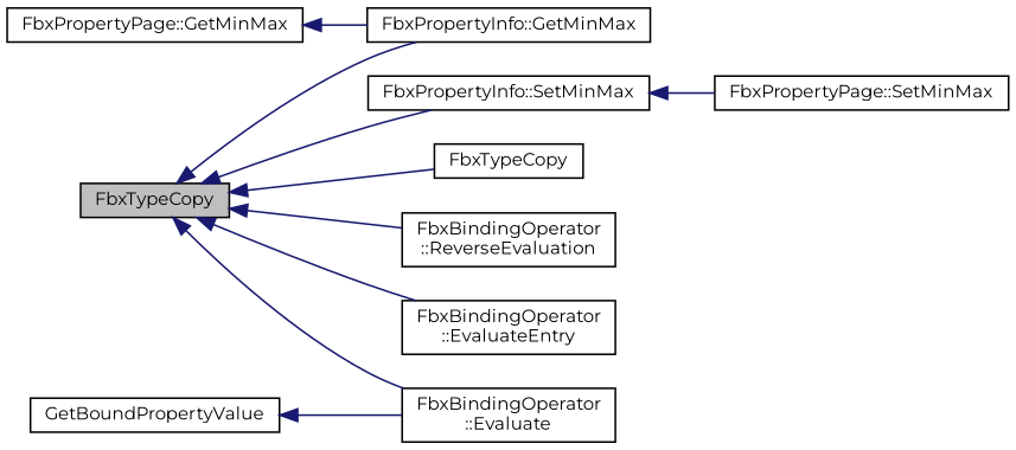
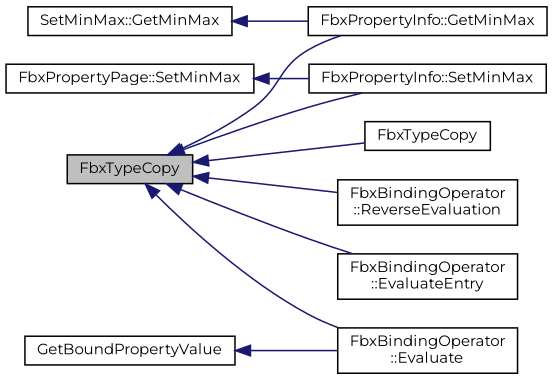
  digraph {
    fontname=Montserrat
    rankdir=LR
    node [color=black fillcolor=white fontname=Montserrat fontsize=10 shape=record style=filled]
    edge [color=midnightblue dir=back fontname=Montserrat fontsize=10 labelfontname=Helvetica labelfontsize=10 style=solid]
    n1 [fillcolor=grey75 fontcolor=black height=0.2 label=FbxTypeCopy width=0.4]
    n2 [height=0.2 label="FbxPropertyInfo::GetMinMax" width=0.4]
    n3 [height=0.2 label="FbxPropertyInfo::SetMinMax" width=0.4]
    n4 [height=0.2 label=FbxTypeCopy width=0.4]
    n5 [height=0.2 label="FbxBindingOperator\l::Evaluate" width=0.4]
    n6 [height=0.2 label="FbxBindingOperator\l::ReverseEvaluation" width=0.4]
    n7 [height=0.2 label="FbxBindingOperator\l::EvaluateEntry" width=0.4]
    n8 [height=0.2 label="FbxPropertyPage::SetMinMax" width=0.4]
-   n9 [height=0.2 label="FbxPropertyPage::GetMinMax" width=0.4]
+   n9 [height=0.2 label="SetMinMax::GetMinMax" width=0.4]
    n10 [height=0.2 label=GetBoundPropertyValue width=0.4]
    n1 -> n2
    n1 -> n3
    n1 -> n4
    n1 -> n5
    n1 -> n6
    n1 -> n7
-   n3 -> n8
+   n8 -> n3
    n9 -> n2
    n10 -> n5
  }
